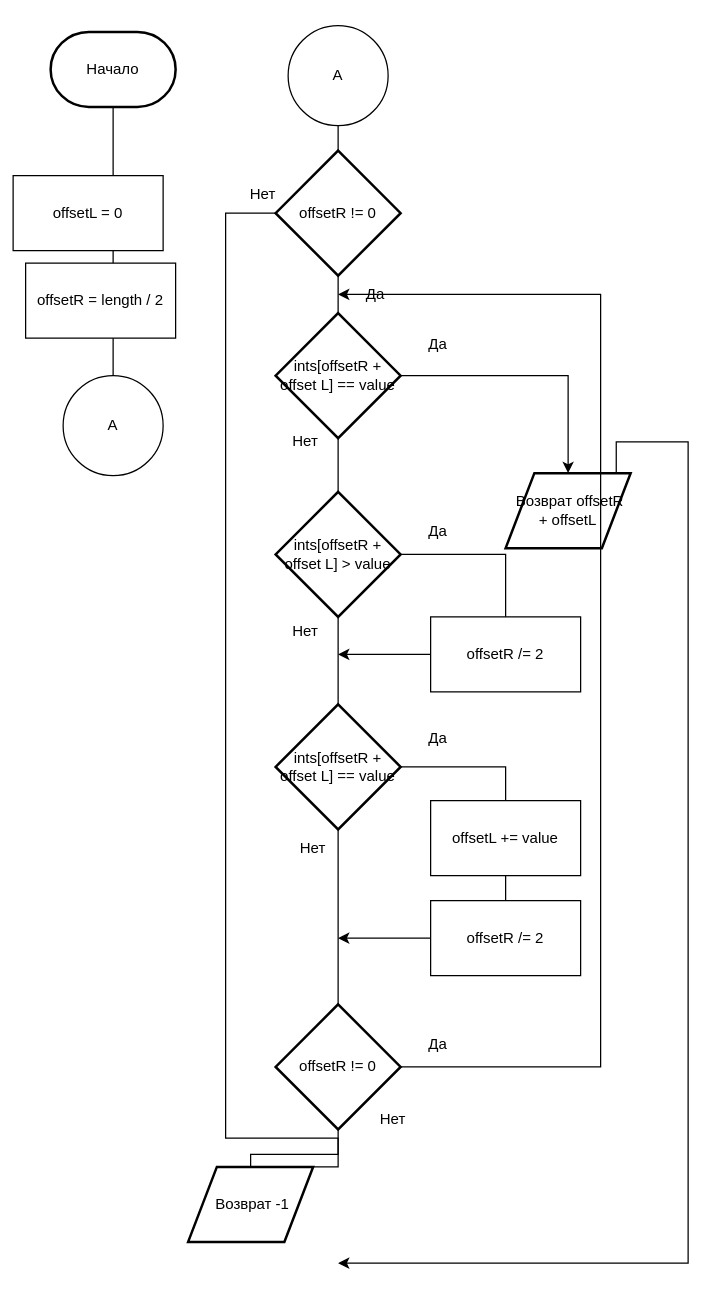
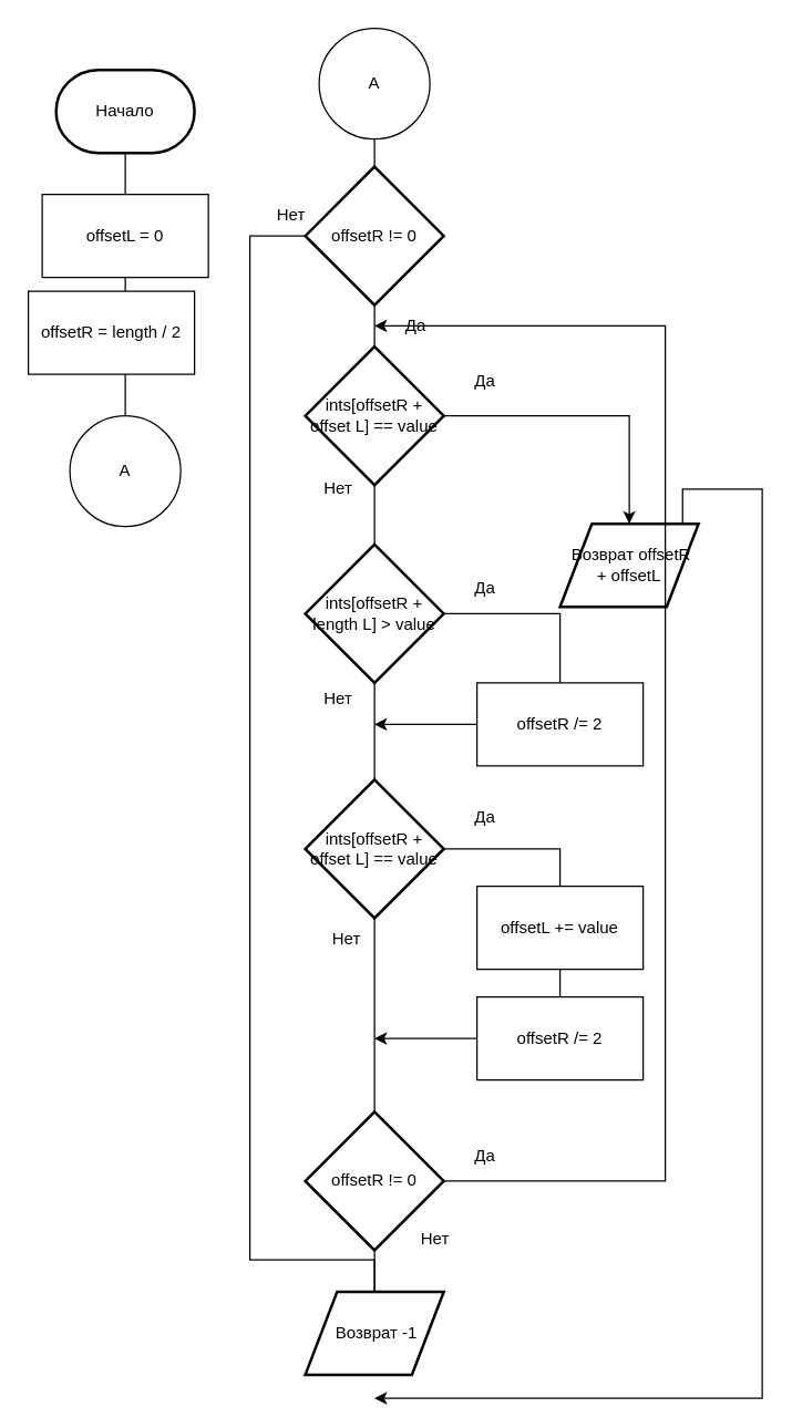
  <mxCell id="0" />
  <mxCell id="1" parent="0" />
  <mxCell id="2" value="" style="endArrow=none;html=1;rounded=0;entryX=0.5;entryY=1;entryDx=0;entryDy=0;entryPerimeter=0;exitX=0.5;exitY=0;exitDx=0;exitDy=0;" edge="1" parent="1" source="31" target="3"><mxGeometry width="50" height="50" relative="1" as="geometry"><mxPoint x="-60" y="220" as="sourcePoint" /><mxPoint x="-10" y="170" as="targetPoint" /></mxGeometry></mxCell>
- <mxCell id="3" value="Начало" style="strokeWidth=2;html=1;shape=mxgraph.flowchart.terminator;whiteSpace=wrap;" parent="1" vertex="1"><mxGeometry x="40" y="25" width="100" height="60" as="geometry" /></mxCell>
- <mxCell id="4" value="offsetL = 0" style="rounded=0;whiteSpace=wrap;html=1;" parent="1" vertex="1"><mxGeometry x="10" y="140" width="120" height="60" as="geometry" /></mxCell>
+ <mxCell id="3" value="Начало" style="strokeWidth=2;html=1;shape=mxgraph.flowchart.terminator;whiteSpace=wrap;" parent="1" vertex="1"><mxGeometry x="40" y="50" width="100" height="60" as="geometry" /></mxCell>
+ <mxCell id="4" value="offsetL = 0" style="rounded=0;whiteSpace=wrap;html=1;" parent="1" vertex="1"><mxGeometry x="30" y="140" width="120" height="60" as="geometry" /></mxCell>
  <mxCell id="5" value="offsetR = length / 2" style="rounded=0;whiteSpace=wrap;html=1;" parent="1" vertex="1"><mxGeometry x="20" y="210" width="120" height="60" as="geometry" /></mxCell>
  <mxCell id="6" style="edgeStyle=orthogonalEdgeStyle;rounded=0;orthogonalLoop=1;jettySize=auto;html=1;entryX=0.5;entryY=0;entryDx=0;entryDy=0;" edge="1" parent="1" source="8" target="10"><mxGeometry relative="1" as="geometry" /></mxCell>
  <mxCell id="7" value="" style="edgeStyle=orthogonalEdgeStyle;rounded=0;orthogonalLoop=1;jettySize=auto;html=1;endArrow=none;endFill=0;" edge="1" parent="1" source="8" target="17"><mxGeometry relative="1" as="geometry" /></mxCell>
  <mxCell id="8" value="ints[offsetR + offset L] == value" style="strokeWidth=2;html=1;shape=mxgraph.flowchart.decision;whiteSpace=wrap;" parent="1" vertex="1"><mxGeometry x="220" y="250" width="100" height="100" as="geometry" /></mxCell>
  <mxCell id="9" style="edgeStyle=orthogonalEdgeStyle;rounded=0;orthogonalLoop=1;jettySize=auto;html=1;exitX=1;exitY=0.5;exitDx=0;exitDy=0;" edge="1" parent="1" source="10"><mxGeometry relative="1" as="geometry"><mxPoint x="270" y="1010" as="targetPoint" /><Array as="points"><mxPoint x="550" y="353" /><mxPoint x="550" y="1010" /></Array></mxGeometry></mxCell>
  <mxCell id="10" value="&amp;nbsp;Возврат offsetR + offsetL" style="shape=parallelogram;html=1;strokeWidth=2;perimeter=parallelogramPerimeter;whiteSpace=wrap;rounded=1;arcSize=0;size=0.23;" parent="1" vertex="1"><mxGeometry x="404" y="378" width="100" height="60" as="geometry" /></mxCell>
- <mxCell id="11" value="&amp;nbsp;Возврат -1" style="shape=parallelogram;html=1;strokeWidth=2;perimeter=parallelogramPerimeter;whiteSpace=wrap;rounded=1;arcSize=0;size=0.23;" parent="1" vertex="1"><mxGeometry x="150" y="933" width="100" height="60" as="geometry" /></mxCell>
+ <mxCell id="11" value="&amp;nbsp;Возврат -1" style="shape=parallelogram;html=1;strokeWidth=2;perimeter=parallelogramPerimeter;whiteSpace=wrap;rounded=1;arcSize=0;size=0.23;" parent="1" vertex="1"><mxGeometry x="220" y="933" width="100" height="60" as="geometry" /></mxCell>
  <mxCell id="12" value="" style="edgeStyle=orthogonalEdgeStyle;rounded=0;orthogonalLoop=1;jettySize=auto;html=1;endArrow=none;endFill=0;" edge="1" parent="1" source="14" target="8"><mxGeometry relative="1" as="geometry" /></mxCell>
  <mxCell id="13" style="edgeStyle=orthogonalEdgeStyle;rounded=0;orthogonalLoop=1;jettySize=auto;html=1;entryX=0.5;entryY=0;entryDx=0;entryDy=0;endArrow=none;endFill=0;" edge="1" parent="1" source="14" target="11"><mxGeometry relative="1" as="geometry"><Array as="points"><mxPoint x="180" y="170" /><mxPoint x="180" y="910" /><mxPoint x="270" y="910" /></Array></mxGeometry></mxCell>
  <mxCell id="14" value="offsetR != 0" style="strokeWidth=2;html=1;shape=mxgraph.flowchart.decision;whiteSpace=wrap;" parent="1" vertex="1"><mxGeometry x="220" y="120" width="100" height="100" as="geometry" /></mxCell>
  <mxCell id="15" style="edgeStyle=orthogonalEdgeStyle;rounded=0;orthogonalLoop=1;jettySize=auto;html=1;entryX=0.5;entryY=0;entryDx=0;entryDy=0;endArrow=none;endFill=0;" edge="1" parent="1" source="17" target="21"><mxGeometry relative="1" as="geometry" /></mxCell>
  <mxCell id="16" value="" style="edgeStyle=orthogonalEdgeStyle;rounded=0;orthogonalLoop=1;jettySize=auto;html=1;endArrow=none;endFill=0;" edge="1" parent="1" source="17" target="19"><mxGeometry relative="1" as="geometry" /></mxCell>
- <mxCell id="17" value="ints[offsetR + offset L] &amp;gt; value" style="strokeWidth=2;html=1;shape=mxgraph.flowchart.decision;whiteSpace=wrap;" parent="1" vertex="1"><mxGeometry x="220" y="393" width="100" height="100" as="geometry" /></mxCell>
+ <mxCell id="17" value="ints[offsetR + length L] &amp;gt; value" style="strokeWidth=2;html=1;shape=mxgraph.flowchart.decision;whiteSpace=wrap;" parent="1" vertex="1"><mxGeometry x="220" y="393" width="100" height="100" as="geometry" /></mxCell>
  <mxCell id="18" style="edgeStyle=orthogonalEdgeStyle;rounded=0;orthogonalLoop=1;jettySize=auto;html=1;entryX=0.5;entryY=0;entryDx=0;entryDy=0;endArrow=none;endFill=0;" edge="1" parent="1" source="19" target="25"><mxGeometry relative="1" as="geometry" /></mxCell>
  <mxCell id="19" value="ints[offsetR + offset L] == value" style="strokeWidth=2;html=1;shape=mxgraph.flowchart.decision;whiteSpace=wrap;" parent="1" vertex="1"><mxGeometry x="220" y="563" width="100" height="100" as="geometry" /></mxCell>
  <mxCell id="20" style="edgeStyle=orthogonalEdgeStyle;rounded=0;orthogonalLoop=1;jettySize=auto;html=1;" edge="1" parent="1" source="21"><mxGeometry relative="1" as="geometry"><mxPoint x="270" y="523" as="targetPoint" /></mxGeometry></mxCell>
  <mxCell id="21" value="offsetR /= 2" style="rounded=0;whiteSpace=wrap;html=1;" parent="1" vertex="1"><mxGeometry x="344" y="493" width="120" height="60" as="geometry" /></mxCell>
  <mxCell id="22" style="edgeStyle=orthogonalEdgeStyle;rounded=0;orthogonalLoop=1;jettySize=auto;html=1;" edge="1" parent="1" source="23"><mxGeometry relative="1" as="geometry"><mxPoint x="270" y="750" as="targetPoint" /></mxGeometry></mxCell>
  <mxCell id="23" value="offsetR /= 2" style="rounded=0;whiteSpace=wrap;html=1;" parent="1" vertex="1"><mxGeometry x="344" y="720" width="120" height="60" as="geometry" /></mxCell>
  <mxCell id="24" style="edgeStyle=orthogonalEdgeStyle;rounded=0;orthogonalLoop=1;jettySize=auto;html=1;endArrow=none;endFill=0;" edge="1" parent="1" source="25"><mxGeometry relative="1" as="geometry"><mxPoint x="404" y="710" as="targetPoint" /></mxGeometry></mxCell>
  <mxCell id="25" value="offsetL += value" style="rounded=0;whiteSpace=wrap;html=1;" parent="1" vertex="1"><mxGeometry x="344" y="640" width="120" height="60" as="geometry" /></mxCell>
  <mxCell id="26" value="" style="edgeStyle=orthogonalEdgeStyle;rounded=0;orthogonalLoop=1;jettySize=auto;html=1;endArrow=none;endFill=0;" edge="1" parent="1" source="28" target="11"><mxGeometry relative="1" as="geometry" /></mxCell>
  <mxCell id="27" style="edgeStyle=orthogonalEdgeStyle;rounded=0;orthogonalLoop=1;jettySize=auto;html=1;entryX=0;entryY=0.5;entryDx=0;entryDy=0;" edge="1" parent="1" source="28" target="32"><mxGeometry relative="1" as="geometry"><Array as="points"><mxPoint x="480" y="853" /><mxPoint x="480" y="235" /></Array></mxGeometry></mxCell>
  <mxCell id="28" value="offsetR != 0" style="strokeWidth=2;html=1;shape=mxgraph.flowchart.decision;whiteSpace=wrap;" parent="1" vertex="1"><mxGeometry x="220" y="803" width="100" height="100" as="geometry" /></mxCell>
  <mxCell id="29" value="" style="edgeStyle=orthogonalEdgeStyle;rounded=0;orthogonalLoop=1;jettySize=auto;html=1;endArrow=none;endFill=0;" edge="1" parent="1" source="30" target="14"><mxGeometry relative="1" as="geometry" /></mxCell>
  <mxCell id="30" value="А&lt;span style=&quot;color: rgba(0, 0, 0, 0); font-family: monospace; font-size: 0px; text-align: start; text-wrap: nowrap; background-color: rgb(27, 29, 30);&quot;&gt;%3CmxGraphModel%3E%3Croot%3E%3CmxCell%20id%3D%220%22%2F%3E%3CmxCell%20id%3D%221%22%20parent%3D%220%22%2F%3E%3CmxCell%20id%3D%222%22%20value%3D%22%D0%94%D0%B0%22%20style%3D%22text%3Bhtml%3D1%3Balign%3Dcenter%3BverticalAlign%3Dmiddle%3BwhiteSpace%3Dwrap%3Brounded%3D0%3B%22%20vertex%3D%221%22%20parent%3D%221%22%3E%3CmxGeometry%20x%3D%22340%22%20y%3D%22334%22%20width%3D%2260%22%20height%3D%2230%22%20as%3D%22geometry%22%2F%3E%3C%2FmxCell%3E%3C%2Froot%3E%3C%2FmxGraphModel%3E&lt;/span&gt;" style="ellipse;whiteSpace=wrap;html=1;aspect=fixed;" vertex="1" parent="1"><mxGeometry x="230" width="80" height="80" as="geometry" y="20" /></mxCell>
  <mxCell id="31" value="А&lt;span style=&quot;color: rgba(0, 0, 0, 0); font-family: monospace; font-size: 0px; text-align: start; text-wrap: nowrap; background-color: rgb(27, 29, 30);&quot;&gt;%3CmxGraphModel%3E%3Croot%3E%3CmxCell%20id%3D%220%22%2F%3E%3CmxCell%20id%3D%221%22%20parent%3D%220%22%2F%3E%3CmxCell%20id%3D%222%22%20value%3D%22%D0%94%D0%B0%22%20style%3D%22text%3Bhtml%3D1%3Balign%3Dcenter%3BverticalAlign%3Dmiddle%3BwhiteSpace%3Dwrap%3Brounded%3D0%3B%22%20vertex%3D%221%22%20parent%3D%221%22%3E%3CmxGeometry%20x%3D%22340%22%20y%3D%22334%22%20width%3D%2260%22%20height%3D%2230%22%20as%3D%22geometry%22%2F%3E%3C%2FmxCell%3E%3C%2Froot%3E%3C%2FmxGraphModel%3E&lt;/span&gt;" style="ellipse;whiteSpace=wrap;html=1;aspect=fixed;" vertex="1" parent="1"><mxGeometry x="50" y="300" width="80" height="80" as="geometry" /></mxCell>
  <mxCell id="32" value="Да" style="text;html=1;align=center;verticalAlign=middle;whiteSpace=wrap;rounded=0;" vertex="1" parent="1"><mxGeometry x="270" y="220" width="60" height="30" as="geometry" /></mxCell>
  <mxCell id="33" value="Да" style="text;html=1;align=center;verticalAlign=middle;whiteSpace=wrap;rounded=0;" vertex="1" parent="1"><mxGeometry x="320" y="820" width="60" height="30" as="geometry" /></mxCell>
  <mxCell id="34" value="Нет" style="text;html=1;align=center;verticalAlign=middle;whiteSpace=wrap;rounded=0;" vertex="1" parent="1"><mxGeometry x="284" y="880" width="60" height="30" as="geometry" /></mxCell>
  <mxCell id="35" style="edgeStyle=orthogonalEdgeStyle;rounded=0;orthogonalLoop=1;jettySize=auto;html=1;entryX=0.5;entryY=0;entryDx=0;entryDy=0;entryPerimeter=0;endArrow=none;endFill=0;" edge="1" parent="1" source="19" target="28"><mxGeometry relative="1" as="geometry" /></mxCell>
  <mxCell id="36" value="Да" style="text;html=1;align=center;verticalAlign=middle;whiteSpace=wrap;rounded=0;" vertex="1" parent="1"><mxGeometry x="320" y="575" width="60" height="30" as="geometry" /></mxCell>
  <mxCell id="37" value="Да" style="text;html=1;align=center;verticalAlign=middle;whiteSpace=wrap;rounded=0;" vertex="1" parent="1"><mxGeometry x="320" y="410" width="60" height="30" as="geometry" /></mxCell>
  <mxCell id="38" value="Да" style="text;html=1;align=center;verticalAlign=middle;whiteSpace=wrap;rounded=0;" vertex="1" parent="1"><mxGeometry x="320" y="260" width="60" height="30" as="geometry" /></mxCell>
  <mxCell id="39" value="Нет" style="text;html=1;align=center;verticalAlign=middle;whiteSpace=wrap;rounded=0;" vertex="1" parent="1"><mxGeometry x="180" y="140" width="60" height="30" as="geometry" /></mxCell>
  <mxCell id="40" value="Нет" style="text;html=1;align=center;verticalAlign=middle;whiteSpace=wrap;rounded=0;" vertex="1" parent="1"><mxGeometry x="213.5" y="338" width="60" height="30" as="geometry" /></mxCell>
  <mxCell id="41" value="Нет" style="text;html=1;align=center;verticalAlign=middle;whiteSpace=wrap;rounded=0;" vertex="1" parent="1"><mxGeometry x="214" y="490" width="60" height="30" as="geometry" /></mxCell>
  <mxCell id="42" value="Нет" style="text;html=1;align=center;verticalAlign=middle;whiteSpace=wrap;rounded=0;" vertex="1" parent="1"><mxGeometry x="220" y="663" width="60" height="30" as="geometry" /></mxCell>
